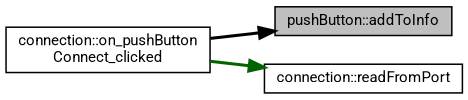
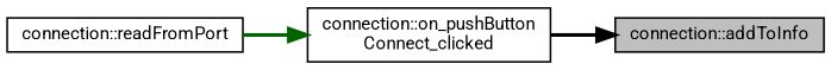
  digraph {
    fontname=Roboto
    rankdir=RL
    node [color=black fillcolor=white fontname=Roboto fontsize=10 shape=record style=filled]
    edge [dir=back fontname=Roboto fontsize=10 labelfontname=Helvetica labelfontsize=10 style=bold]
-   n1 [fillcolor=grey75 fontcolor=black height=0.2 label="pushButton::addToInfo" width=0.4]
+   n1 [fillcolor=grey75 fontcolor=black height=0.2 label="connection::addToInfo" width=0.4]
    n2 [height=0.2 label="connection::on_pushButton\lConnect_clicked" width=0.4]
    n3 [height=0.2 label="connection::readFromPort" width=0.4]
    n1 -> n2 [color=black]
-   n3 -> n2 [color=darkgreen]
+   n2 -> n3 [color=darkgreen]
  }
